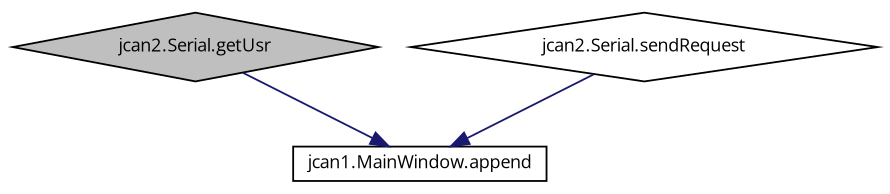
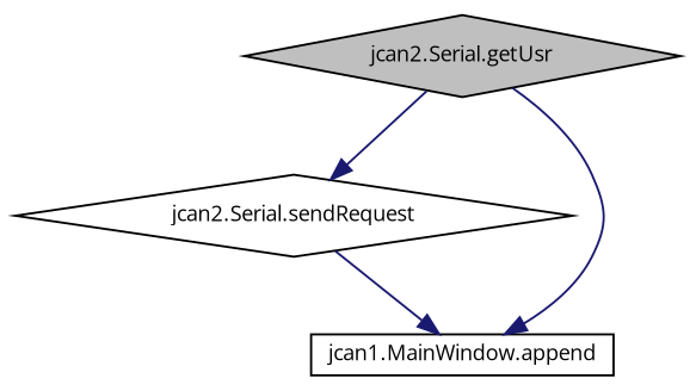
  digraph {
    fontname="Open Sans"
    rankdir=TB
    node [color=black fillcolor=white fontname="Open Sans" fontsize=10 shape=diamond style=filled]
    edge [color=midnightblue fontname="Open Sans" fontsize=10 labelfontname=Helvetica labelfontsize=10 style=solid]
    n1 [fillcolor=grey75 fontcolor=black height=0.2 label="jcan2.Serial.getUsr" width=0.4]
    n2 [height=0.2 label="jcan2.Serial.sendRequest" width=0.4]
    n3 [height=0.2 label="jcan1.MainWindow.append" shape=box width=0.4]
+   n1 -> n2
    n1 -> n3
    n2 -> n3
  }
